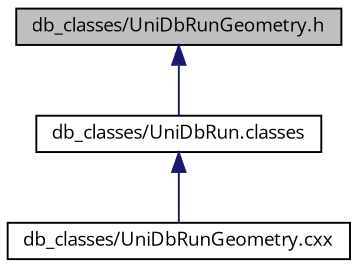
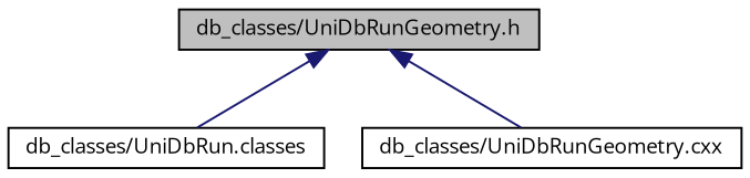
  digraph {
    fontname="Open Sans"
    node [color=black fillcolor=white fontname="Open Sans" fontsize=10 shape=record style=filled]
    edge [color=midnightblue dir=back fontname="Open Sans" fontsize=10 labelfontname=Helvetica labelfontsize=10 style=solid]
    n1 [fillcolor=grey75 fontcolor=black height=0.2 label="db_classes/UniDbRunGeometry.h" width=0.4]
    n2 [height=0.2 label="db_classes/UniDbRun.classes" width=0.4]
    n3 [height=0.2 label="db_classes/UniDbRunGeometry.cxx" width=0.4]
    n1 -> n2
-   n2 -> n3
+   n1 -> n3
  }
